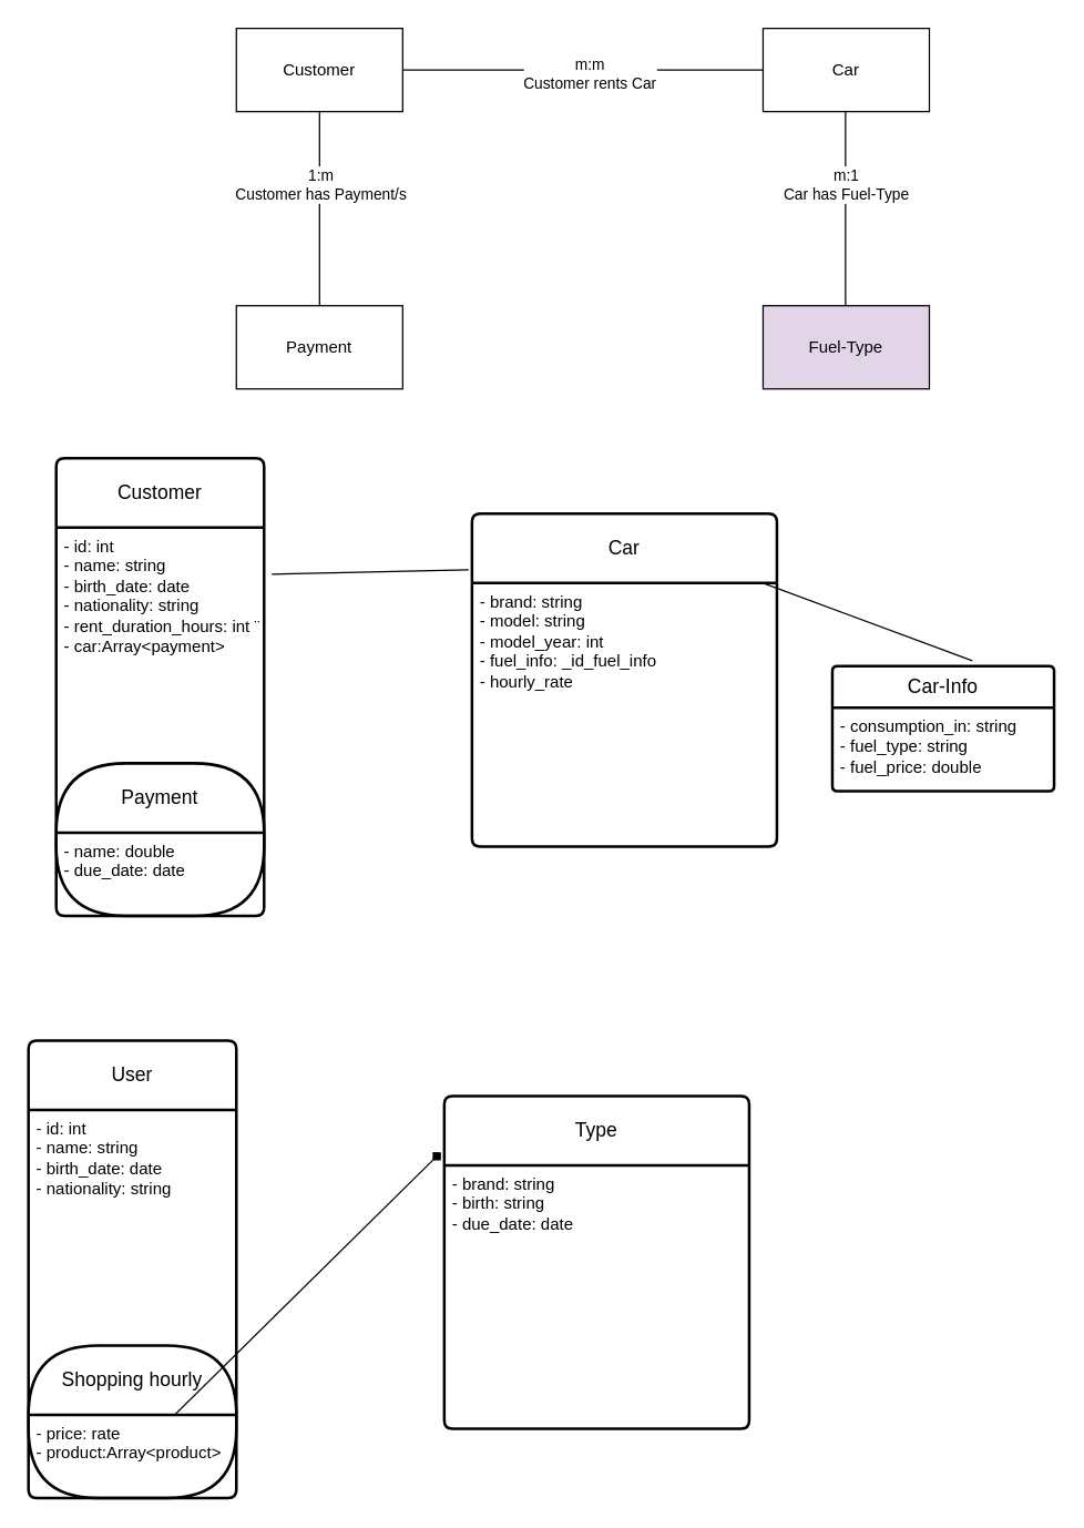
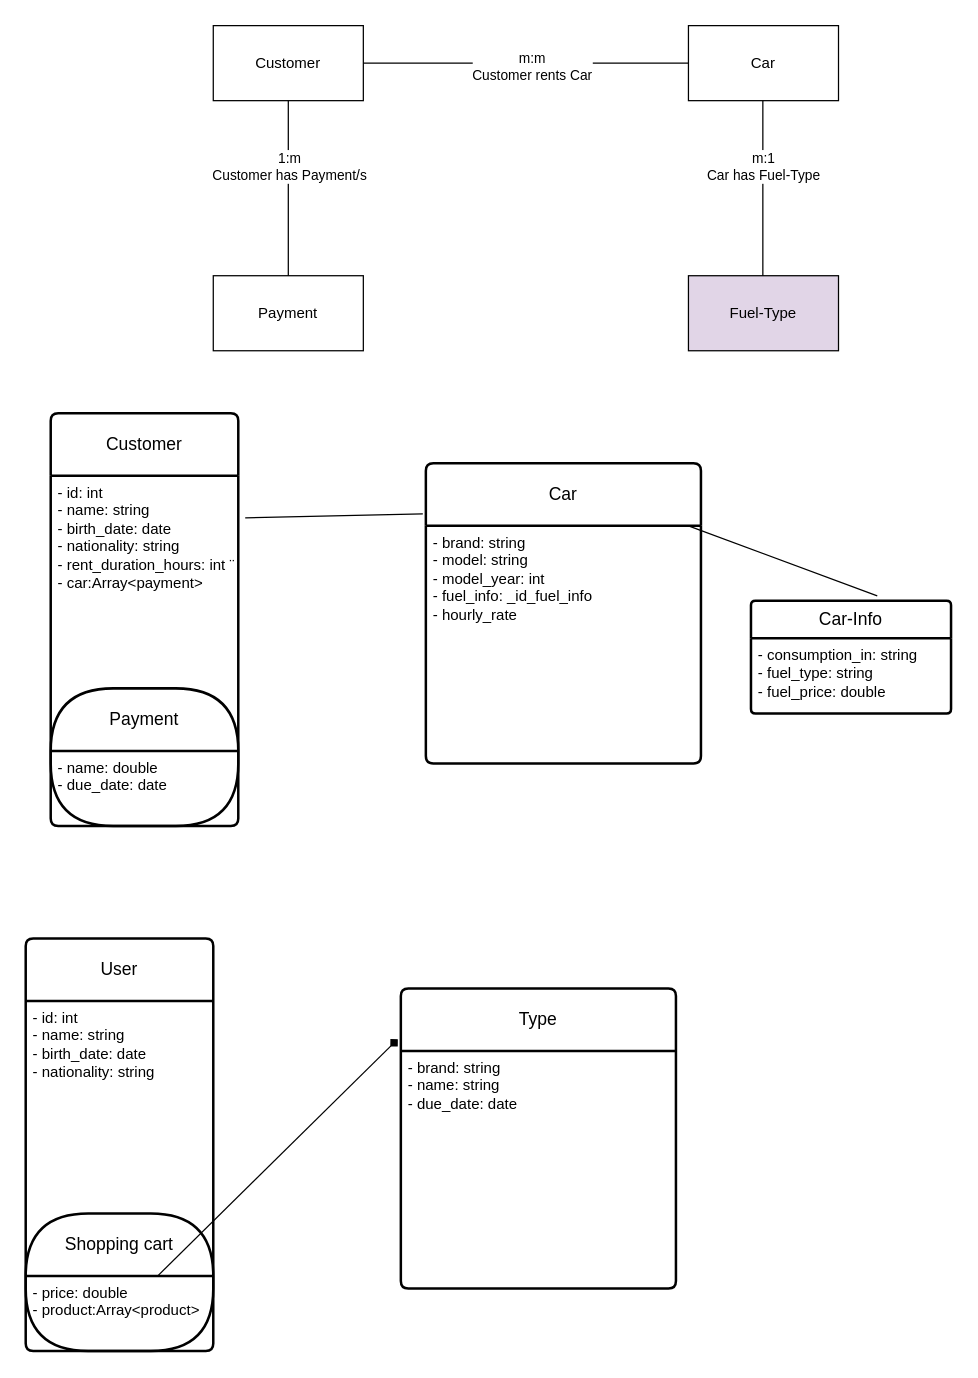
  <mxCell id="0" />
  <mxCell id="1" parent="0" />
  <mxCell id="2" value="Customer" style="rounded=0;whiteSpace=wrap;html=1;" parent="1" vertex="1"><mxGeometry x="170" y="20" width="120" height="60" as="geometry" /></mxCell>
  <mxCell id="3" value="Car" style="rounded=0;whiteSpace=wrap;html=1;" parent="1" vertex="1"><mxGeometry x="550" y="20" width="120" height="60" as="geometry" /></mxCell>
  <mxCell id="4" value="Payment" style="rounded=0;whiteSpace=wrap;html=1;" parent="1" vertex="1"><mxGeometry x="170" y="220" width="120" height="60" as="geometry" /></mxCell>
  <mxCell id="5" value="" style="endArrow=none;html=1;rounded=0;entryX=0.5;entryY=1;entryDx=0;entryDy=0;exitX=0.5;exitY=0;exitDx=0;exitDy=0;" parent="1" source="4" target="2" edge="1"><mxGeometry width="50" height="50" relative="1" as="geometry"><mxPoint x="410" y="350" as="sourcePoint" /><mxPoint x="460" y="300" as="targetPoint" /></mxGeometry></mxCell>
  <mxCell id="6" value="&lt;div&gt;1:m&lt;/div&gt;Customer has Payment/s" style="edgeLabel;html=1;align=center;verticalAlign=middle;resizable=0;points=[];" parent="5" vertex="1" connectable="0"><mxGeometry x="0.257" relative="1" as="geometry"><mxPoint as="offset" /></mxGeometry></mxCell>
  <mxCell id="7" value="" style="endArrow=none;html=1;rounded=0;entryX=1;entryY=0.5;entryDx=0;entryDy=0;exitX=0;exitY=0.5;exitDx=0;exitDy=0;" parent="1" source="3" target="2" edge="1"><mxGeometry width="50" height="50" relative="1" as="geometry"><mxPoint x="410" y="350" as="sourcePoint" /><mxPoint x="460" y="300" as="targetPoint" /></mxGeometry></mxCell>
  <mxCell id="8" value="m:m&lt;div&gt;Customer rents Car&lt;/div&gt;" style="edgeLabel;html=1;align=center;verticalAlign=middle;resizable=0;points=[];" parent="7" vertex="1" connectable="0"><mxGeometry x="-0.031" y="2" relative="1" as="geometry"><mxPoint as="offset" /></mxGeometry></mxCell>
  <mxCell id="9" value="Fuel-Type" style="rounded=0;whiteSpace=wrap;html=1;fillColor=#e1d5e7;" parent="1" vertex="1"><mxGeometry x="550" y="220" width="120" height="60" as="geometry" /></mxCell>
  <mxCell id="10" value="" style="endArrow=none;html=1;rounded=0;entryX=0.5;entryY=1;entryDx=0;entryDy=0;exitX=0.5;exitY=0;exitDx=0;exitDy=0;" parent="1" edge="1"><mxGeometry width="50" height="50" relative="1" as="geometry"><mxPoint x="609.5" y="220" as="sourcePoint" /><mxPoint x="609.5" y="80" as="targetPoint" /></mxGeometry></mxCell>
  <mxCell id="11" value="&lt;div&gt;m:1&lt;/div&gt;Car has Fuel-Type" style="edgeLabel;html=1;align=center;verticalAlign=middle;resizable=0;points=[];" parent="10" vertex="1" connectable="0"><mxGeometry x="0.257" relative="1" as="geometry"><mxPoint as="offset" /></mxGeometry></mxCell>
  <mxCell id="12" value="Customer" style="swimlane;childLayout=stackLayout;horizontal=1;startSize=50;horizontalStack=0;rounded=1;fontSize=14;fontStyle=0;strokeWidth=2;resizeParent=0;resizeLast=1;shadow=0;dashed=0;align=center;arcSize=4;whiteSpace=wrap;html=1;" parent="1" vertex="1"><mxGeometry x="40" y="330" width="150" height="330" as="geometry" /></mxCell>
  <mxCell id="13" value="" style="edgeStyle=orthogonalEdgeStyle;rounded=0;orthogonalLoop=1;jettySize=auto;html=1;" parent="12" source="14" target="16" edge="1"><mxGeometry relative="1" as="geometry" /></mxCell>
  <mxCell id="14" value="&lt;div&gt;- id: int&lt;/div&gt;- name: string&amp;nbsp;&lt;br&gt;- birth_date: date&lt;div&gt;- nationality: string&lt;br&gt;&lt;div&gt;- rent_duration_hours: int ¨&lt;/div&gt;&lt;/div&gt;&lt;div&gt;- car:Array&amp;lt;payment&amp;gt;&amp;nbsp;&lt;div&gt;&lt;br&gt;&lt;/div&gt;&lt;/div&gt;" style="align=left;strokeColor=none;fillColor=none;spacingLeft=4;fontSize=12;verticalAlign=top;resizable=0;rotatable=0;part=1;html=1;" parent="12" vertex="1"><mxGeometry y="50" width="150" height="170" as="geometry" /></mxCell>
  <mxCell id="15" value="Payment" style="swimlane;childLayout=stackLayout;horizontal=1;startSize=50;horizontalStack=0;rounded=1;fontSize=14;fontStyle=0;strokeWidth=2;resizeParent=0;resizeLast=1;shadow=0;dashed=0;align=center;arcSize=46;whiteSpace=wrap;html=1;" parent="12" vertex="1"><mxGeometry y="220" width="150" height="110" as="geometry" /></mxCell>
  <mxCell id="16" value="&lt;div&gt;- name: double&lt;/div&gt;- due_date: date&lt;div&gt;&lt;div&gt;&lt;br&gt;&lt;/div&gt;&lt;/div&gt;" style="align=left;strokeColor=none;fillColor=none;spacingLeft=4;fontSize=12;verticalAlign=top;resizable=0;rotatable=0;part=1;html=1;" parent="15" vertex="1"><mxGeometry y="50" width="150" height="60" as="geometry" /></mxCell>
  <mxCell id="17" value="Car" style="swimlane;childLayout=stackLayout;horizontal=1;startSize=50;horizontalStack=0;rounded=1;fontSize=14;fontStyle=0;strokeWidth=2;resizeParent=0;resizeLast=1;shadow=0;dashed=0;align=center;arcSize=4;whiteSpace=wrap;html=1;" parent="1" vertex="1"><mxGeometry x="340" y="370" width="220" height="240" as="geometry" /></mxCell>
  <mxCell id="18" value="&lt;div&gt;- brand: string&lt;/div&gt;&lt;div&gt;- model: string&lt;/div&gt;- model_year: int&amp;nbsp;&lt;div&gt;- fuel_info: _id_fuel_info&lt;/div&gt;&lt;div&gt;- hourly_rate&lt;/div&gt;&lt;div&gt;&lt;div&gt;&lt;br&gt;&lt;/div&gt;&lt;/div&gt;" style="align=left;strokeColor=none;fillColor=none;spacingLeft=4;fontSize=12;verticalAlign=top;resizable=0;rotatable=0;part=1;html=1;" parent="17" vertex="1"><mxGeometry y="50" width="220" height="190" as="geometry" /></mxCell>
  <mxCell id="19" value="Car-Info" style="swimlane;childLayout=stackLayout;horizontal=1;startSize=30;horizontalStack=0;rounded=1;fontSize=14;fontStyle=0;strokeWidth=2;resizeParent=0;resizeLast=1;shadow=0;dashed=0;align=center;arcSize=4;whiteSpace=wrap;html=1;" parent="1" vertex="1"><mxGeometry x="600" y="480" width="160" height="90" as="geometry"><mxRectangle y="150" width="160" height="90" as="alternateBounds" /></mxGeometry></mxCell>
  <mxCell id="20" value="&lt;div&gt;- consumption_in: string&lt;/div&gt;&lt;div&gt;- fuel_type: string&lt;/div&gt;&lt;div&gt;- fuel_price: double&lt;/div&gt;&lt;div&gt;&lt;br&gt;&lt;/div&gt;" style="align=left;strokeColor=none;fillColor=none;spacingLeft=4;fontSize=12;verticalAlign=top;resizable=0;rotatable=0;part=1;html=1;" parent="19" vertex="1"><mxGeometry y="30" width="160" height="60" as="geometry" /></mxCell>
  <mxCell id="21" value="" style="endArrow=none;html=1;rounded=0;fontFamily=Helvetica;fontSize=12;fontColor=default;resizable=0;entryX=-0.011;entryY=-0.05;entryDx=0;entryDy=0;entryPerimeter=0;exitX=1.037;exitY=0.198;exitDx=0;exitDy=0;exitPerimeter=0;" parent="1" source="14" target="18" edge="1"><mxGeometry width="50" height="50" relative="1" as="geometry"><mxPoint x="190" y="520" as="sourcePoint" /><mxPoint x="240" y="470" as="targetPoint" /></mxGeometry></mxCell>
  <mxCell id="22" value="" style="endArrow=none;html=1;rounded=0;fontFamily=Helvetica;fontSize=12;fontColor=default;resizable=0;entryX=-0.011;entryY=-0.05;entryDx=0;entryDy=0;entryPerimeter=0;exitX=0.982;exitY=0.075;exitDx=0;exitDy=0;exitPerimeter=0;" parent="1" edge="1"><mxGeometry width="50" height="50" relative="1" as="geometry"><mxPoint x="550" y="420" as="sourcePoint" /><mxPoint x="701" y="476" as="targetPoint" /></mxGeometry></mxCell>
  <mxCell id="23" value="User" style="swimlane;childLayout=stackLayout;horizontal=1;startSize=50;horizontalStack=0;rounded=1;fontSize=14;fontStyle=0;strokeWidth=2;resizeParent=0;resizeLast=1;shadow=0;dashed=0;align=center;arcSize=4;whiteSpace=wrap;html=1;" vertex="1" parent="1"><mxGeometry x="20" y="750" width="150" height="330" as="geometry" /></mxCell>
  <mxCell id="24" value="" style="edgeStyle=orthogonalEdgeStyle;rounded=0;orthogonalLoop=1;jettySize=auto;html=1;" edge="1" parent="23" source="25" target="27"><mxGeometry relative="1" as="geometry" /></mxCell>
  <mxCell id="25" value="&lt;div&gt;- id: int&lt;/div&gt;- name: string&amp;nbsp;&lt;br&gt;- birth_date: date&lt;div&gt;- nationality: string&lt;span style=&quot;background-color: initial;&quot;&gt;&amp;nbsp;&lt;/span&gt;&lt;/div&gt;" style="align=left;strokeColor=none;fillColor=none;spacingLeft=4;fontSize=12;verticalAlign=top;resizable=0;rotatable=0;part=1;html=1;" vertex="1" parent="23"><mxGeometry y="50" width="150" height="170" as="geometry" /></mxCell>
- <mxCell id="26" value="Shopping hourly" style="swimlane;childLayout=stackLayout;horizontal=1;startSize=50;horizontalStack=0;rounded=1;fontSize=14;fontStyle=0;strokeWidth=2;resizeParent=0;resizeLast=1;shadow=0;dashed=0;align=center;arcSize=46;whiteSpace=wrap;html=1;" vertex="1" parent="23"><mxGeometry y="220" width="150" height="110" as="geometry" /></mxCell>
- <mxCell id="27" value="&lt;div&gt;- price: rate&lt;/div&gt;&lt;div&gt;- product:Array&amp;lt;product&amp;gt;&amp;nbsp;&lt;div&gt;&lt;br&gt;&lt;/div&gt;&lt;/div&gt;" style="align=left;strokeColor=none;fillColor=none;spacingLeft=4;fontSize=12;verticalAlign=top;resizable=0;rotatable=0;part=1;html=1;" vertex="1" parent="26"><mxGeometry y="50" width="150" height="60" as="geometry" /></mxCell>
+ <mxCell id="26" value="Shopping cart" style="swimlane;childLayout=stackLayout;horizontal=1;startSize=50;horizontalStack=0;rounded=1;fontSize=14;fontStyle=0;strokeWidth=2;resizeParent=0;resizeLast=1;shadow=0;dashed=0;align=center;arcSize=46;whiteSpace=wrap;html=1;" vertex="1" parent="23"><mxGeometry y="220" width="150" height="110" as="geometry" /></mxCell>
+ <mxCell id="27" value="&lt;div&gt;- price: double&lt;/div&gt;&lt;div&gt;- product:Array&amp;lt;product&amp;gt;&amp;nbsp;&lt;div&gt;&lt;br&gt;&lt;/div&gt;&lt;/div&gt;" style="align=left;strokeColor=none;fillColor=none;spacingLeft=4;fontSize=12;verticalAlign=top;resizable=0;rotatable=0;part=1;html=1;" vertex="1" parent="26"><mxGeometry y="50" width="150" height="60" as="geometry" /></mxCell>
  <mxCell id="28" value="Type" style="swimlane;childLayout=stackLayout;horizontal=1;startSize=50;horizontalStack=0;rounded=1;fontSize=14;fontStyle=0;strokeWidth=2;resizeParent=0;resizeLast=1;shadow=0;dashed=0;align=center;arcSize=4;whiteSpace=wrap;html=1;" vertex="1" parent="1"><mxGeometry x="320" y="790" width="220" height="240" as="geometry" /></mxCell>
- <mxCell id="29" value="&lt;div&gt;- brand: string&lt;/div&gt;&lt;div&gt;- birth: string&lt;/div&gt;&lt;div&gt;- due_date: date&lt;br&gt;&lt;/div&gt;&lt;div&gt;&lt;br&gt;&lt;/div&gt;&lt;div&gt;&lt;br&gt;&lt;/div&gt;" style="align=left;strokeColor=none;fillColor=none;spacingLeft=4;fontSize=12;verticalAlign=top;resizable=0;rotatable=0;part=1;html=1;" vertex="1" parent="28"><mxGeometry y="50" width="220" height="190" as="geometry" /></mxCell>
+ <mxCell id="29" value="&lt;div&gt;- brand: string&lt;/div&gt;&lt;div&gt;- name: string&lt;/div&gt;&lt;div&gt;- due_date: date&lt;br&gt;&lt;/div&gt;&lt;div&gt;&lt;br&gt;&lt;/div&gt;&lt;div&gt;&lt;br&gt;&lt;/div&gt;" style="align=left;strokeColor=none;fillColor=none;spacingLeft=4;fontSize=12;verticalAlign=top;resizable=0;rotatable=0;part=1;html=1;" vertex="1" parent="28"><mxGeometry y="50" width="220" height="190" as="geometry" /></mxCell>
  <mxCell id="30" value="" style="endArrow=diamond;html=1;rounded=0;fontFamily=Helvetica;fontSize=12;fontColor=default;resizable=0;entryX=-0.011;entryY=-0.05;entryDx=0;entryDy=0;entryPerimeter=0;" edge="1" parent="1" source="27" target="29"><mxGeometry width="50" height="50" relative="1" as="geometry"><mxPoint x="170" y="940" as="sourcePoint" /><mxPoint x="220" y="890" as="targetPoint" /></mxGeometry></mxCell>
